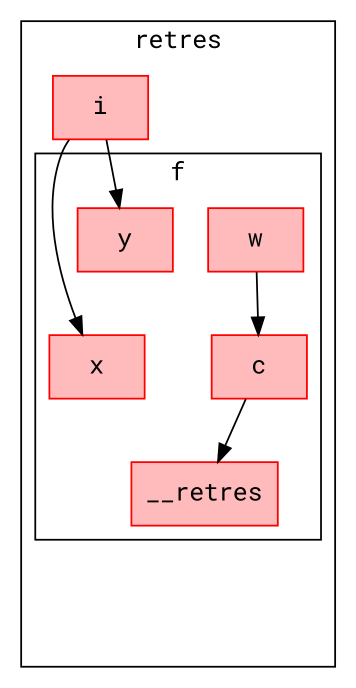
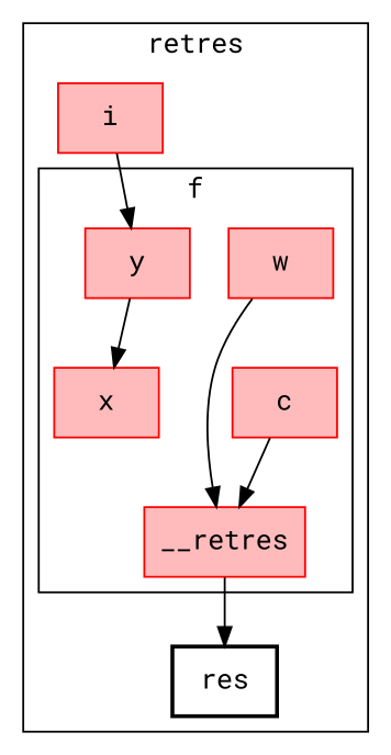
  digraph {
    fontname="Roboto Mono"
    node [color="#FF0000" fillcolor="#FFBBBB" fontname="Roboto Mono" shape=box style=filled]
    edge [fontname="Roboto Mono"]
    n1 [label=<__retres>]
    n2 [label=<c>]
    n3 [label=<w>]
    n4 [label=<x>]
    n5 [label=<y>]
+   n6 [label=<res> style=bold color="" fillcolor=""]
    n7 [label=<i>]
    subgraph cluster_1 {
      label=retres
+     n6
      n7
      subgraph cluster_2 {
        label=f
        n1
        n2
        n3
        n4
        n5
      }
    }
+   n1 -> n6
    n2 -> n1
-   n3 -> n2
-   n7 -> n4
+   n3 -> n1
+   n5 -> n4
    n7 -> n5
  }
